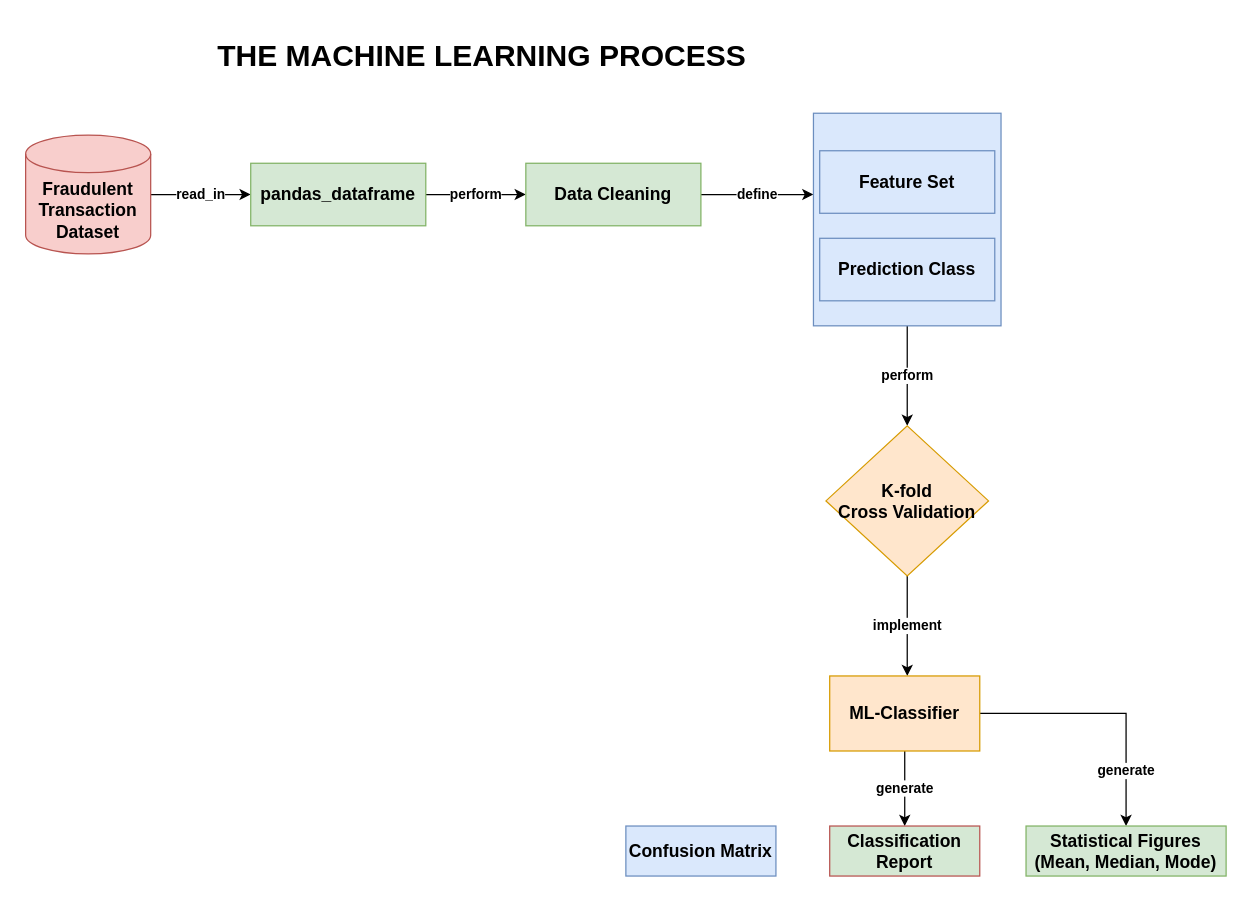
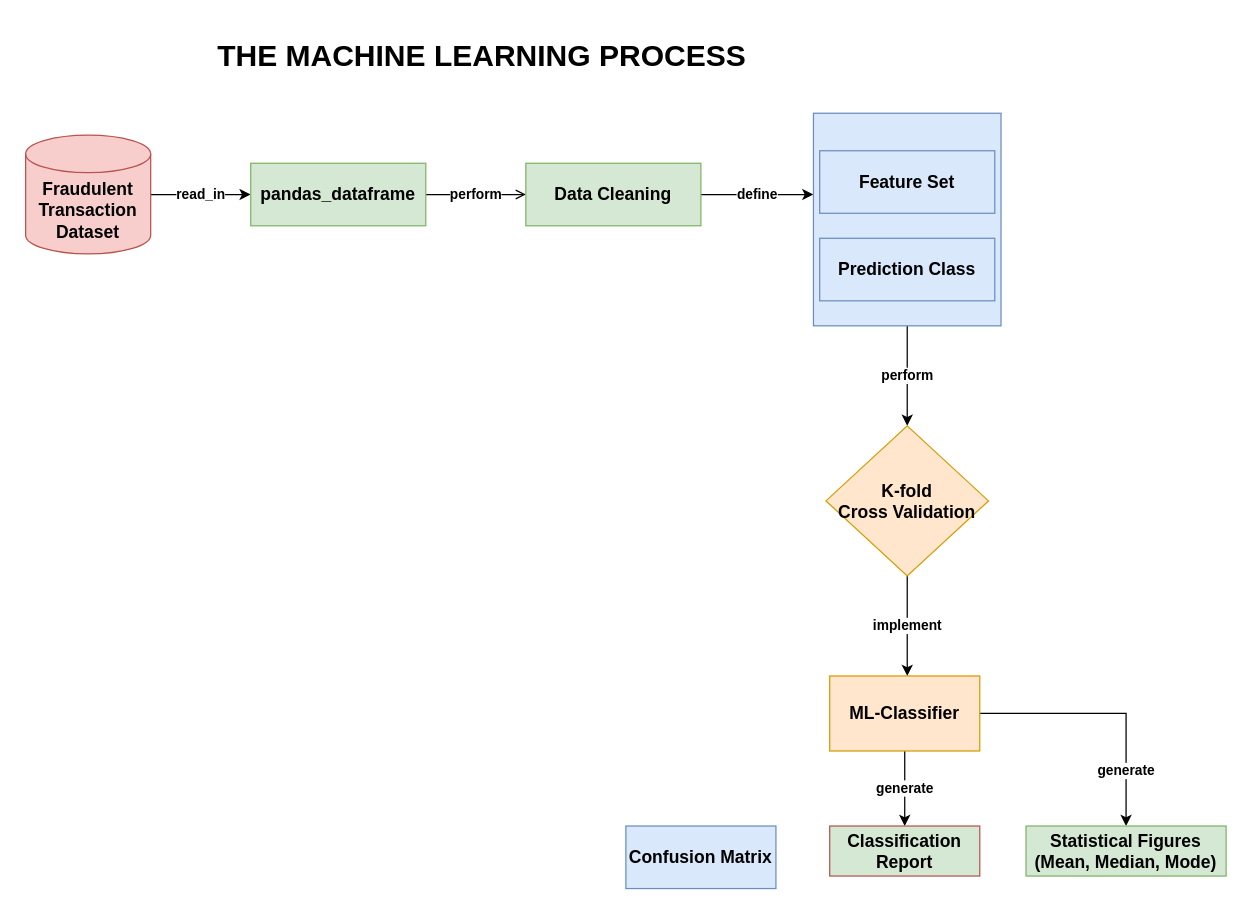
  <mxCell id="0" />
  <mxCell id="1" parent="0" />
  <mxCell id="2" value="read_in" style="endArrow=classic;html=1;exitX=1;exitY=0.5;exitDx=0;exitDy=0;fontStyle=1" edge="1" parent="1"><mxGeometry width="50" height="50" relative="1" as="geometry"><mxPoint x="120" y="155" as="sourcePoint" /><mxPoint x="200" y="155" as="targetPoint" /></mxGeometry></mxCell>
- <mxCell id="3" value="&lt;b&gt;perform&lt;/b&gt;" style="edgeStyle=orthogonalEdgeStyle;rounded=0;orthogonalLoop=1;jettySize=auto;html=1;entryX=0;entryY=0.5;entryDx=0;entryDy=0;" edge="1" parent="1" source="4" target="6"><mxGeometry relative="1" as="geometry" /></mxCell>
+ <mxCell id="3" value="&lt;b&gt;perform&lt;/b&gt;" style="edgeStyle=orthogonalEdgeStyle;rounded=0;orthogonalLoop=1;jettySize=auto;html=1;entryX=0;entryY=0.5;entryDx=0;entryDy=0;endArrow=open;" edge="1" parent="1" source="4" target="6"><mxGeometry relative="1" as="geometry" /></mxCell>
  <mxCell id="4" value="&lt;font style=&quot;font-size: 14px&quot;&gt;pandas_dataframe&lt;/font&gt;" style="rounded=0;whiteSpace=wrap;html=1;fillColor=#d5e8d4;strokeColor=#82b366;fontStyle=1" vertex="1" parent="1"><mxGeometry x="200" y="130" width="140" height="50" as="geometry" /></mxCell>
  <mxCell id="5" value="&lt;b&gt;define&lt;/b&gt;" style="edgeStyle=orthogonalEdgeStyle;rounded=0;orthogonalLoop=1;jettySize=auto;html=1;" edge="1" parent="1" source="6"><mxGeometry relative="1" as="geometry"><mxPoint x="650" y="155" as="targetPoint" /></mxGeometry></mxCell>
  <mxCell id="6" value="&lt;font style=&quot;font-size: 14px&quot;&gt;Data Cleaning&lt;/font&gt;" style="rounded=0;whiteSpace=wrap;html=1;fillColor=#d5e8d4;strokeColor=#82b366;fontStyle=1" vertex="1" parent="1"><mxGeometry x="420" y="130" width="140" height="50" as="geometry" /></mxCell>
  <mxCell id="7" value="&lt;font style=&quot;font-size: 14px&quot;&gt;Fraudulent Transaction Dataset&lt;/font&gt;" style="shape=cylinder3;whiteSpace=wrap;html=1;boundedLbl=1;backgroundOutline=1;size=15;fillColor=#f8cecc;strokeColor=#b85450;fontStyle=1" vertex="1" parent="1"><mxGeometry x="20" y="107.5" width="100" height="95" as="geometry" /></mxCell>
  <mxCell id="8" value="&lt;b&gt;perform&lt;/b&gt;" style="edgeStyle=orthogonalEdgeStyle;rounded=0;orthogonalLoop=1;jettySize=auto;html=1;" edge="1" parent="1" source="9"><mxGeometry relative="1" as="geometry"><mxPoint x="725" y="340" as="targetPoint" /></mxGeometry></mxCell>
  <mxCell id="9" value="" style="rounded=0;whiteSpace=wrap;html=1;fillColor=#dae8fc;strokeColor=#6c8ebf;" vertex="1" parent="1"><mxGeometry x="650" y="90" width="150" height="170" as="geometry" /></mxCell>
  <mxCell id="10" value="&lt;font style=&quot;font-size: 14px&quot;&gt;Feature Set&lt;/font&gt;" style="rounded=0;whiteSpace=wrap;html=1;fillColor=#dae8fc;strokeColor=#6c8ebf;fontStyle=1" vertex="1" parent="1"><mxGeometry x="655" y="120" width="140" height="50" as="geometry" /></mxCell>
  <mxCell id="11" value="&lt;font style=&quot;font-size: 14px&quot;&gt;Prediction Class&lt;/font&gt;" style="rounded=0;whiteSpace=wrap;html=1;fillColor=#dae8fc;strokeColor=#6c8ebf;fontStyle=1" vertex="1" parent="1"><mxGeometry x="655" y="190" width="140" height="50" as="geometry" /></mxCell>
  <mxCell id="12" value="implement" style="edgeStyle=orthogonalEdgeStyle;rounded=0;orthogonalLoop=1;jettySize=auto;html=1;fontStyle=1" edge="1" parent="1" source="13"><mxGeometry relative="1" as="geometry"><mxPoint x="725" y="540" as="targetPoint" /></mxGeometry></mxCell>
  <mxCell id="13" value="&lt;font style=&quot;font-size: 14px&quot;&gt;K-fold&lt;br&gt;Cross Validation&lt;/font&gt;" style="rhombus;whiteSpace=wrap;html=1;fillColor=#ffe6cc;strokeColor=#d79b00;fontStyle=1" vertex="1" parent="1"><mxGeometry x="660" y="340" width="130" height="120" as="geometry" /></mxCell>
  <mxCell id="14" value="&lt;b&gt;generate&lt;/b&gt;" style="edgeStyle=orthogonalEdgeStyle;rounded=0;orthogonalLoop=1;jettySize=auto;html=1;" edge="1" parent="1" source="16"><mxGeometry relative="1" as="geometry"><mxPoint x="723" y="660" as="targetPoint" /></mxGeometry></mxCell>
  <mxCell id="15" value="generate" style="edgeStyle=orthogonalEdgeStyle;rounded=0;orthogonalLoop=1;jettySize=auto;html=1;fontStyle=1" edge="1" parent="1" source="16" target="19"><mxGeometry x="0.572" relative="1" as="geometry"><mxPoint as="offset" /></mxGeometry></mxCell>
  <mxCell id="16" value="&lt;font style=&quot;font-size: 14px&quot;&gt;ML-Classifier&lt;/font&gt;" style="rounded=0;whiteSpace=wrap;html=1;fillColor=#ffe6cc;strokeColor=#d79b00;fontStyle=1" vertex="1" parent="1"><mxGeometry x="663" y="540" width="120" height="60" as="geometry" /></mxCell>
  <mxCell id="17" value="&lt;b&gt;&lt;font style=&quot;font-size: 14px&quot;&gt;Classification Report&lt;/font&gt;&lt;/b&gt;" style="rounded=0;whiteSpace=wrap;html=1;fillColor=#d5e8d4;strokeColor=#b85450;" vertex="1" parent="1"><mxGeometry x="663" y="660" width="120" height="40" as="geometry" /></mxCell>
- <mxCell id="18" value="&lt;b&gt;&lt;font style=&quot;font-size: 14px&quot;&gt;Confusion Matrix&lt;/font&gt;&lt;/b&gt;" style="rounded=0;whiteSpace=wrap;html=1;fillColor=#dae8fc;strokeColor=#6c8ebf;" vertex="1" parent="1"><mxGeometry x="500" y="660" width="120" height="40" as="geometry" /></mxCell>
+ <mxCell id="18" value="&lt;b&gt;&lt;font style=&quot;font-size: 14px&quot;&gt;Confusion Matrix&lt;/font&gt;&lt;/b&gt;" style="rounded=0;whiteSpace=wrap;html=1;fillColor=#dae8fc;strokeColor=#6c8ebf;" vertex="1" parent="1"><mxGeometry x="500" y="660" width="120" height="50" as="geometry" /></mxCell>
  <mxCell id="19" value="&lt;b&gt;&lt;font style=&quot;font-size: 14px&quot;&gt;Statistical Figures&lt;br&gt;(Mean, Median, Mode)&lt;/font&gt;&lt;/b&gt;" style="rounded=0;whiteSpace=wrap;html=1;fillColor=#d5e8d4;strokeColor=#82b366;" vertex="1" parent="1"><mxGeometry x="820" y="660" width="160" height="40" as="geometry" /></mxCell>
  <mxCell id="20" value="&lt;b&gt;&lt;font style=&quot;font-size: 24px&quot;&gt;THE MACHINE LEARNING PROCESS&lt;/font&gt;&lt;/b&gt;" style="text;html=1;strokeColor=none;fillColor=none;align=center;verticalAlign=middle;whiteSpace=wrap;rounded=0;" vertex="1" parent="1"><mxGeometry x="120" y="20" width="530" height="50" as="geometry" /></mxCell>
